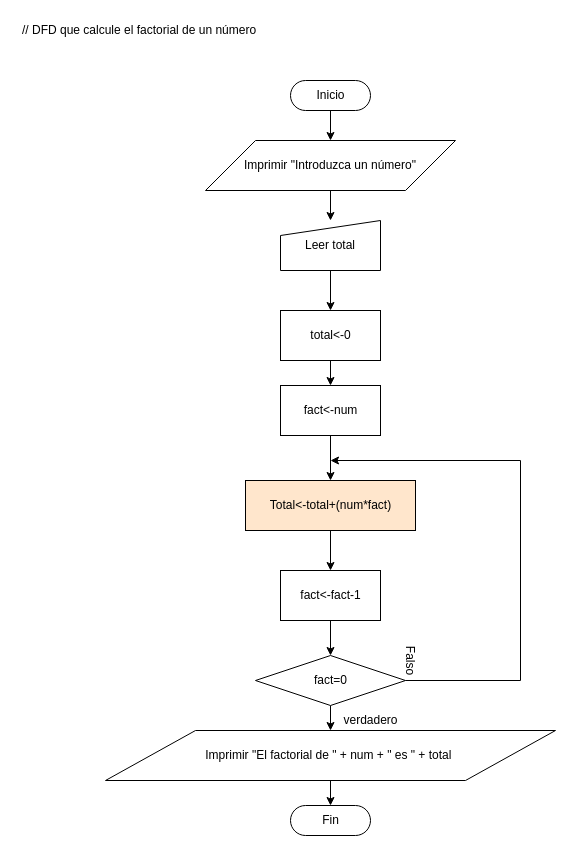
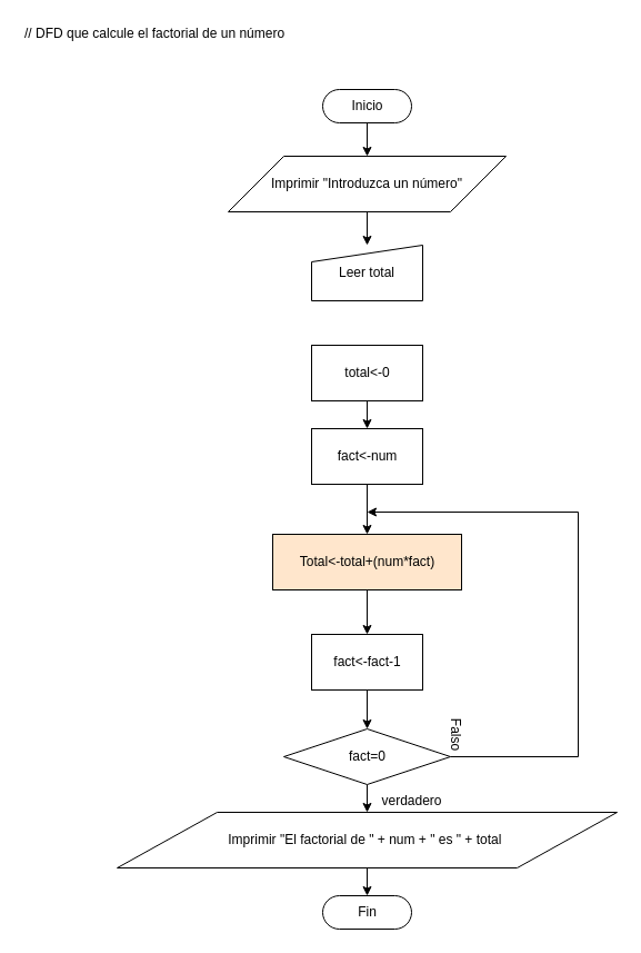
  <mxCell id="0" />
  <mxCell id="1" parent="0" />
  <mxCell id="2" value="// DFD que calcule el factorial de un número&amp;nbsp;" style="text;html=1;align=left;verticalAlign=middle;resizable=0;points=[];autosize=1;strokeColor=none;" vertex="1" parent="1"><mxGeometry x="20" y="20" width="250" height="20" as="geometry" /></mxCell>
  <mxCell id="3" style="edgeStyle=orthogonalEdgeStyle;rounded=0;orthogonalLoop=1;jettySize=auto;html=1;" edge="1" parent="1" source="4" target="6"><mxGeometry relative="1" as="geometry"><mxPoint x="330" y="160" as="targetPoint" /></mxGeometry></mxCell>
  <mxCell id="4" value="Inicio" style="html=1;dashed=0;whitespace=wrap;shape=mxgraph.dfd.start" vertex="1" parent="1"><mxGeometry x="290" y="80" width="80" height="30" as="geometry" /></mxCell>
  <mxCell id="5" style="edgeStyle=orthogonalEdgeStyle;rounded=0;orthogonalLoop=1;jettySize=auto;html=1;" edge="1" parent="1" source="6" target="8"><mxGeometry relative="1" as="geometry"><mxPoint x="330" y="230" as="targetPoint" /></mxGeometry></mxCell>
  <mxCell id="6" value="Imprimir &quot;Introduzca un número&quot;" style="shape=parallelogram;perimeter=parallelogramPerimeter;whiteSpace=wrap;html=1;dashed=0;" vertex="1" parent="1"><mxGeometry x="205" y="140" width="250" height="50" as="geometry" /></mxCell>
- <mxCell id="7" style="edgeStyle=orthogonalEdgeStyle;rounded=0;orthogonalLoop=1;jettySize=auto;html=1;entryX=0.5;entryY=0;entryDx=0;entryDy=0;" edge="1" parent="1" source="8" target="14"><mxGeometry relative="1" as="geometry"><mxPoint x="330" y="300" as="targetPoint" /></mxGeometry></mxCell>
  <mxCell id="8" value="Leer total" style="shape=manualInput;whiteSpace=wrap;html=1;dashed=0;size=15;" vertex="1" parent="1"><mxGeometry x="280" y="220" width="100" height="50" as="geometry" /></mxCell>
  <mxCell id="9" style="edgeStyle=orthogonalEdgeStyle;rounded=0;orthogonalLoop=1;jettySize=auto;html=1;" edge="1" parent="1" source="10" target="12"><mxGeometry relative="1" as="geometry"><mxPoint x="355" y="590" as="targetPoint" /></mxGeometry></mxCell>
  <mxCell id="10" value="Total&amp;lt;-total+(num*fact)" style="html=1;dashed=0;whitespace=wrap;fillColor=#ffe6cc;" vertex="1" parent="1"><mxGeometry x="245" y="480" width="170" height="50" as="geometry" /></mxCell>
  <mxCell id="11" style="edgeStyle=orthogonalEdgeStyle;rounded=0;orthogonalLoop=1;jettySize=auto;html=1;" edge="1" parent="1" source="12" target="19"><mxGeometry relative="1" as="geometry"><mxPoint x="330" y="680" as="targetPoint" /></mxGeometry></mxCell>
  <mxCell id="12" value="fact&amp;lt;-fact-1" style="html=1;dashed=0;whitespace=wrap;" vertex="1" parent="1"><mxGeometry x="280" y="570" width="100" height="50" as="geometry" /></mxCell>
  <mxCell id="13" style="edgeStyle=orthogonalEdgeStyle;rounded=0;orthogonalLoop=1;jettySize=auto;html=1;" edge="1" parent="1" source="14" target="16"><mxGeometry relative="1" as="geometry"><mxPoint x="330" y="410" as="targetPoint" /></mxGeometry></mxCell>
  <mxCell id="14" value="total&amp;lt;-0" style="html=1;dashed=0;whitespace=wrap;" vertex="1" parent="1"><mxGeometry x="280" y="310" width="100" height="50" as="geometry" /></mxCell>
  <mxCell id="15" style="edgeStyle=orthogonalEdgeStyle;rounded=0;orthogonalLoop=1;jettySize=auto;html=1;entryX=0.5;entryY=0;entryDx=0;entryDy=0;" edge="1" parent="1" source="16" target="10"><mxGeometry relative="1" as="geometry" /></mxCell>
  <mxCell id="16" value="fact&amp;lt;-num" style="html=1;dashed=0;whitespace=wrap;" vertex="1" parent="1"><mxGeometry x="280" y="385" width="100" height="50" as="geometry" /></mxCell>
  <mxCell id="17" style="edgeStyle=orthogonalEdgeStyle;rounded=0;orthogonalLoop=1;jettySize=auto;html=1;" edge="1" parent="1" source="19"><mxGeometry relative="1" as="geometry"><mxPoint x="330" y="460" as="targetPoint" /><Array as="points"><mxPoint x="520" y="680" /><mxPoint x="520" y="460" /></Array></mxGeometry></mxCell>
  <mxCell id="18" style="edgeStyle=orthogonalEdgeStyle;rounded=0;orthogonalLoop=1;jettySize=auto;html=1;entryX=0.5;entryY=0;entryDx=0;entryDy=0;" edge="1" parent="1" source="19" target="23"><mxGeometry relative="1" as="geometry"><mxPoint x="330" y="750" as="targetPoint" /></mxGeometry></mxCell>
  <mxCell id="19" value="fact=0" style="shape=rhombus;html=1;dashed=0;whitespace=wrap;perimeter=rhombusPerimeter;" vertex="1" parent="1"><mxGeometry x="255" y="655" width="150" height="50" as="geometry" /></mxCell>
  <mxCell id="20" value="Falso" style="text;html=1;align=center;verticalAlign=middle;resizable=0;points=[];autosize=1;strokeColor=none;rotation=90;" vertex="1" parent="1"><mxGeometry x="390" y="650" width="40" height="20" as="geometry" /></mxCell>
  <mxCell id="21" value="verdadero" style="text;html=1;align=center;verticalAlign=middle;resizable=0;points=[];autosize=1;strokeColor=none;" vertex="1" parent="1"><mxGeometry x="335" y="710" width="70" height="20" as="geometry" /></mxCell>
  <mxCell id="22" style="edgeStyle=orthogonalEdgeStyle;rounded=0;orthogonalLoop=1;jettySize=auto;html=1;" edge="1" parent="1" source="23" target="24"><mxGeometry relative="1" as="geometry"><mxPoint x="330" y="820" as="targetPoint" /></mxGeometry></mxCell>
  <mxCell id="23" value="Imprimir &quot;El factorial de &quot; + num + &quot; es &quot; + total&amp;nbsp;" style="shape=parallelogram;perimeter=parallelogramPerimeter;whiteSpace=wrap;html=1;dashed=0;" vertex="1" parent="1"><mxGeometry x="105" y="730" width="450" height="50" as="geometry" /></mxCell>
  <mxCell id="24" value="Fin" style="html=1;dashed=0;whitespace=wrap;shape=mxgraph.dfd.start" vertex="1" parent="1"><mxGeometry x="290" y="805" width="80" height="30" as="geometry" /></mxCell>
